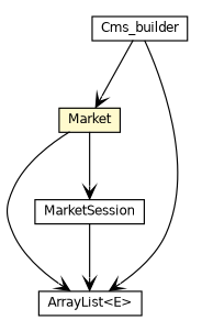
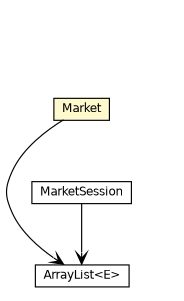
  digraph {
    nodesep=0.25
    ranksep=0.5
    node [fontcolor=black fontname=Helvetica fontsize=10.0 shape=plaintext]
    edge [arrowhead=open color=black fontcolor=black fontname=Helvetica fontsize=10.0 headport=p labelfontname=Helvetica labelfontsize=10 tailport=p]
-   n1 [label=<<table title="cms.Cms_builder" border="0" cellborder="1" cellspacing="0" cellpadding="2" port="p" href="../Cms_builder.html" target="_parent"> 		<tr><td><table border="0" cellspacing="0" cellpadding="1"> <tr><td align="center" balign="center"> Cms_builder </td></tr> 		</table></td></tr> 		</table>>]
    n2 [label=<<table title="cms.agents.Market" border="0" cellborder="1" cellspacing="0" cellpadding="2" port="p" bgcolor="lemonChiffon" href="./Market.html" target="_parent"> 		<tr><td><table border="0" cellspacing="0" cellpadding="1"> <tr><td align="center" balign="center"> Market </td></tr> 		</table></td></tr> 		</table>>]
    n3 [label=<<table title="java.util.ArrayList" border="0" cellborder="1" cellspacing="0" cellpadding="2" port="p" href="http://docs.oracle.com/javase/7/docs/api/java/util/ArrayList.html" target="_parent"> 		<tr><td><table border="0" cellspacing="0" cellpadding="1"> <tr><td align="center" balign="center"> ArrayList&lt;E&gt; </td></tr> 		</table></td></tr> 		</table>>]
    n4 [label=<<table title="cms.agents.MarketSession" border="0" cellborder="1" cellspacing="0" cellpadding="2" port="p" href="./MarketSession.html" target="_parent"> 		<tr><td><table border="0" cellspacing="0" cellpadding="1"> <tr><td align="center" balign="center"> MarketSession </td></tr> 		</table></td></tr> 		</table>>]
-   n1 -> n2
-   n1 -> n3
    n2 -> n3
-   n2 -> n4
    n4 -> n3
  }
